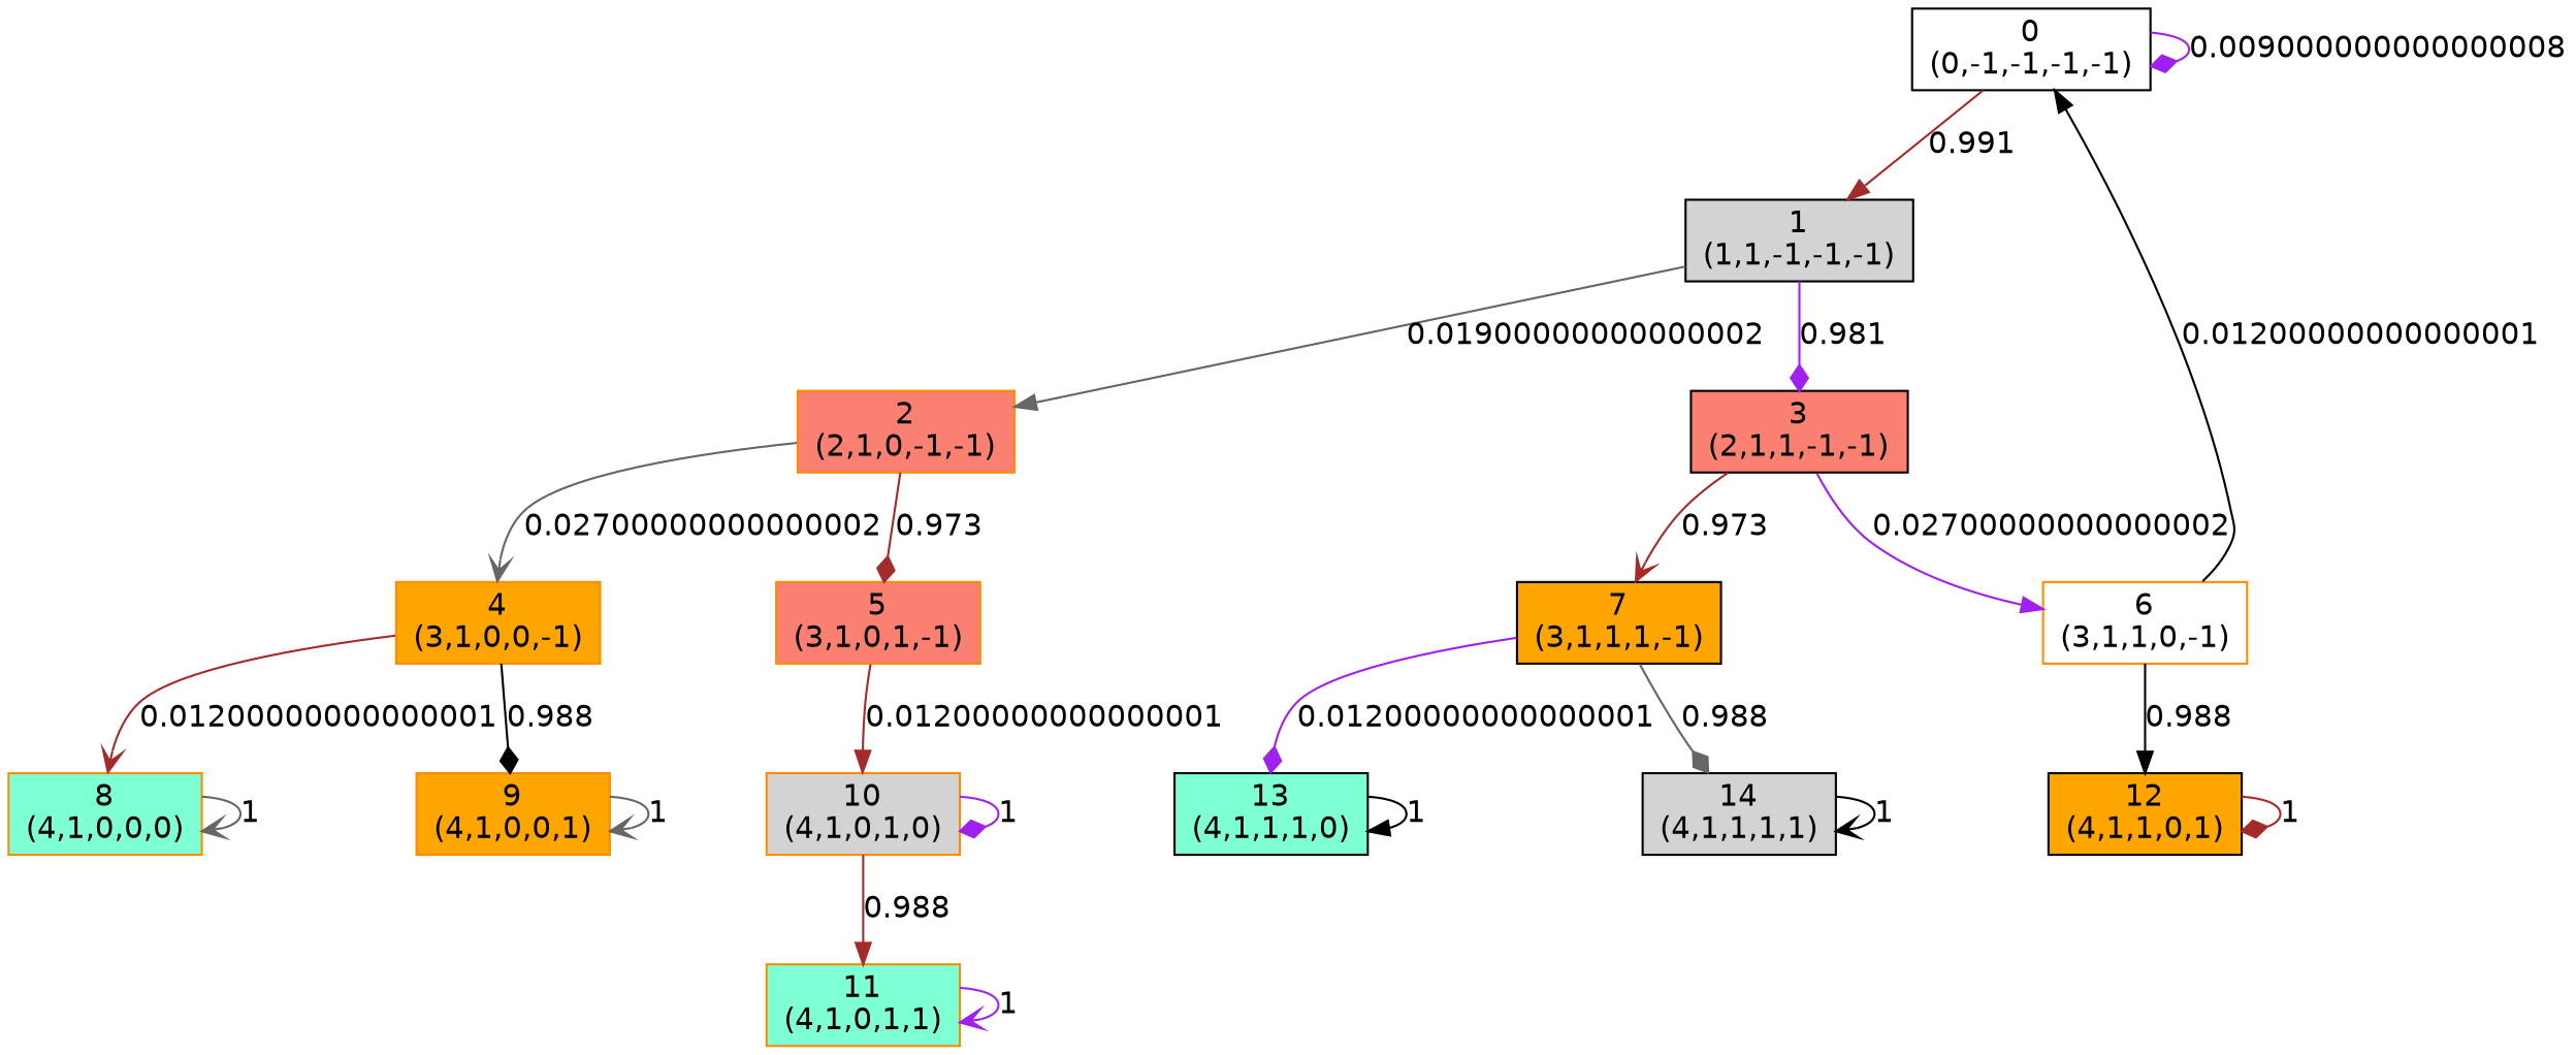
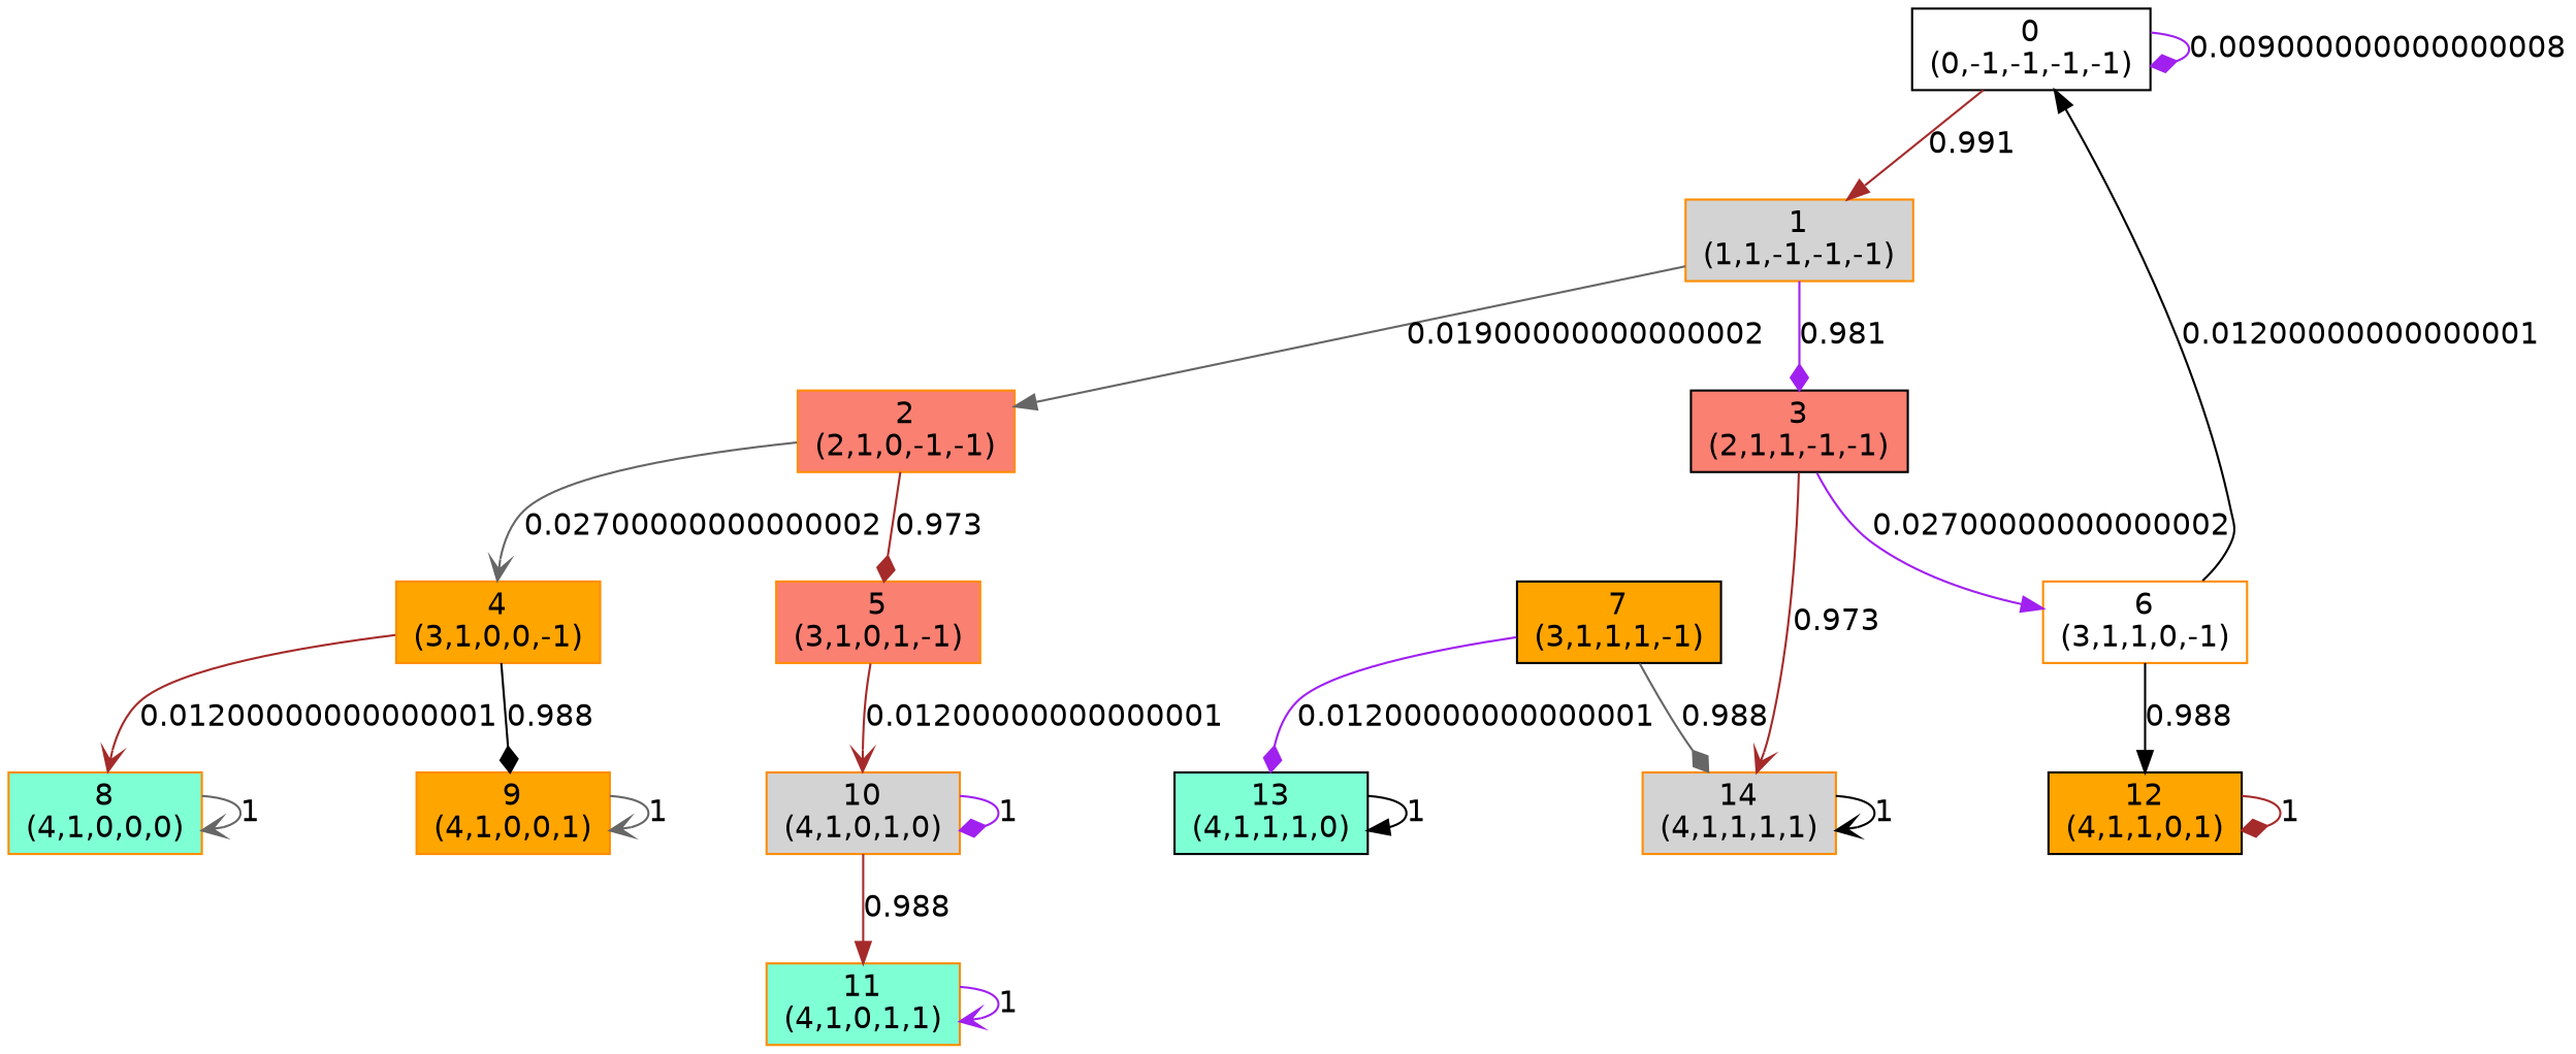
  digraph {
    fontname="DejaVu Sans"
    node [color=darkorange fillcolor=orange fontname="DejaVu Sans" shape=box style=filled]
    edge [arrowhead=diamond color=brown fontname="DejaVu Sans"]
    n1 [color=black fillcolor=white label="0\n(0,-1,-1,-1,-1)"]
-   n2 [color=black fillcolor=lightgrey label="1\n(1,1,-1,-1,-1)"]
+   n2 [fillcolor=lightgrey label="1\n(1,1,-1,-1,-1)"]
    n3 [fillcolor=salmon label="2\n(2,1,0,-1,-1)"]
    n4 [color=black fillcolor=salmon label="3\n(2,1,1,-1,-1)"]
    n5 [label="4\n(3,1,0,0,-1)"]
    n6 [fillcolor=salmon label="5\n(3,1,0,1,-1)"]
    n7 [fillcolor=white label="6\n(3,1,1,0,-1)"]
    n8 [color=black label="7\n(3,1,1,1,-1)"]
    n9 [fillcolor=aquamarine label="8\n(4,1,0,0,0)"]
    n10 [label="9\n(4,1,0,0,1)"]
    n11 [fillcolor=lightgrey label="10\n(4,1,0,1,0)"]
    n12 [color=black label="12\n(4,1,1,0,1)"]
    n13 [color=black fillcolor=aquamarine label="13\n(4,1,1,1,0)"]
-   n14 [color=black fillcolor=lightgrey label="14\n(4,1,1,1,1)"]
+   n14 [fillcolor=lightgrey label="14\n(4,1,1,1,1)"]
    n15 [fillcolor=aquamarine label="11\n(4,1,0,1,1)"]
    n1 -> n1 [color=purple label=0.009000000000000008]
    n1 -> n2 [arrowhead=normal label=0.991]
    n2 -> n3 [arrowhead=normal color=gray40 label=0.01900000000000002]
    n2 -> n4 [color=purple label=0.981]
    n3 -> n5 [arrowhead=vee color=gray40 label=0.02700000000000002]
    n3 -> n6 [label=0.973]
    n4 -> n7 [arrowhead=normal color=purple label=0.02700000000000002]
-   n4 -> n8 [arrowhead=vee label=0.973]
+   n4 -> n14 [arrowhead=vee label=0.973]
    n5 -> n9 [arrowhead=vee label=0.01200000000000001]
    n5 -> n10 [color=black label=0.988]
-   n6 -> n11 [arrowhead=normal label=0.01200000000000001]
+   n6 -> n11 [arrowhead=vee label=0.01200000000000001]
    n7 -> n1 [arrowhead=normal color=black label=0.01200000000000001]
    n7 -> n12 [arrowhead=normal color=black label=0.988]
    n8 -> n13 [color=purple label=0.01200000000000001]
    n8 -> n14 [color=gray40 label=0.988]
    n9 -> n9 [arrowhead=vee color=gray40 label=1]
    n10 -> n10 [arrowhead=vee color=gray40 label=1]
    n11 -> n11 [color=purple label=1]
    n11 -> n15 [arrowhead=normal label=0.988]
    n12 -> n12 [label=1]
    n13 -> n13 [arrowhead=normal color=black label=1]
    n14 -> n14 [arrowhead=vee color=black label=1]
    n15 -> n15 [arrowhead=vee color=purple label=1]
  }
